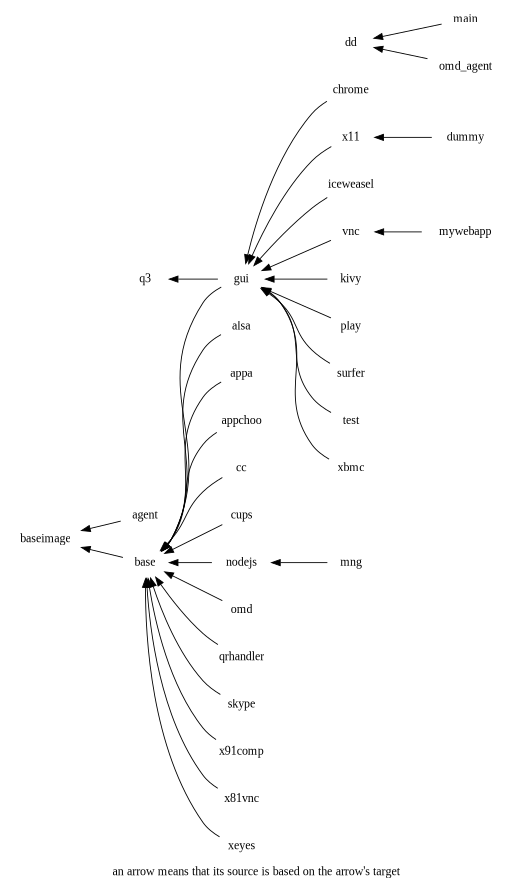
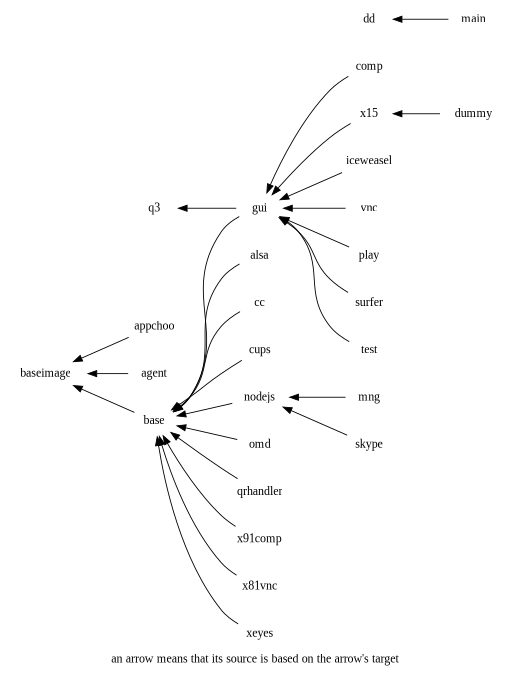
  digraph {
    fontname="Liberation Serif"
    label="an arrow means that its source is based on the arrow's target"
    labelloc=b
    rankdir=RL
    node [color=white fontname="Liberation Serif"]
    edge [fontname="Liberation Serif"]
    alsa
    base
    baseimage
-   appa
    appchoo
    cc
-   chrome
+   chrome [label=comp]
    gui
    q3
    cups
    main
    dd
    dummy
-   x11
+   x11 [label=x15]
    iceweasel
    n16 [label=vnc]
-   kivy
    mng
    nodejs
-   mywebapp
    omd
-   omd_agent
    play
    n24 [label=agent]
    qrhandler
    skype
    surfer
    test
    n29 [label=x91comp]
    n30 [label=x81vnc]
-   xbmc
    xeyes
    alsa -> base
    base -> baseimage
-   appa -> base
-   appchoo -> base
+   appchoo -> baseimage
    cc -> base
    chrome -> gui
    gui -> base
    gui -> q3
    cups -> base
    main -> dd
    dummy -> x11
    x11 -> gui
    iceweasel -> gui
    n16 -> gui
-   kivy -> gui
    mng -> nodejs
    nodejs -> base
-   mywebapp -> n16
    omd -> base
-   omd_agent -> dd
    play -> gui
    n24 -> baseimage
    qrhandler -> base
-   skype -> base
+   skype -> nodejs
    surfer -> gui
    test -> gui
    n29 -> base
    n30 -> base
-   xbmc -> gui
    xeyes -> base
  }
